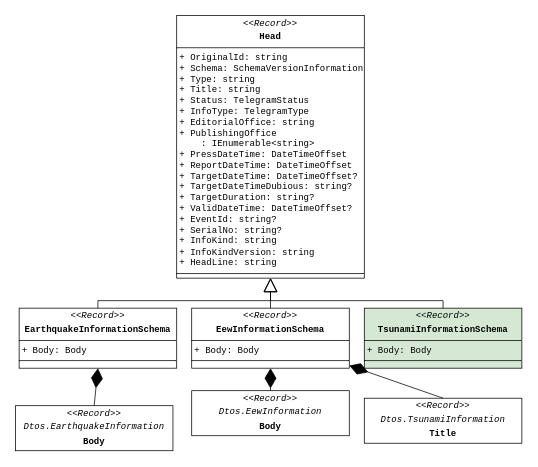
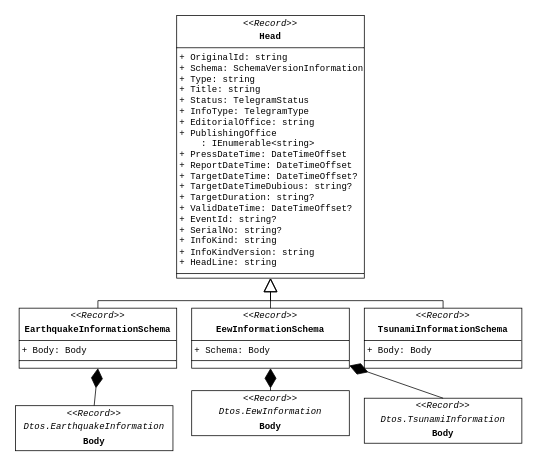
  <mxCell id="0" />
  <mxCell id="1" parent="0" />
  <mxCell id="2" value="&lt;p style=&quot;margin:0px;margin-top:4px;text-align:center;&quot;&gt;&lt;i&gt;&amp;lt;&amp;lt;Record&amp;gt;&amp;gt;&lt;/i&gt;&lt;/p&gt;&lt;p style=&quot;margin:0px;margin-top:4px;text-align:center;&quot;&gt;&lt;b&gt;Head&lt;/b&gt;&lt;/p&gt;&lt;hr size=&quot;1&quot; style=&quot;border-style:solid;&quot;&gt;&lt;p style=&quot;margin: 0px 0px 0px 4px;&quot;&gt;+ OriginalId: string&lt;br&gt;&lt;/p&gt;&lt;p style=&quot;margin: 0px 0px 0px 4px;&quot;&gt;+ Schema: SchemaVersionInformation&lt;/p&gt;&lt;p style=&quot;margin: 0px 0px 0px 4px;&quot;&gt;+ Type: string&lt;/p&gt;&lt;p style=&quot;margin: 0px 0px 0px 4px;&quot;&gt;+ Title: string&lt;/p&gt;&lt;p style=&quot;margin: 0px 0px 0px 4px;&quot;&gt;+ Status: TelegramStatus&lt;/p&gt;&lt;p style=&quot;margin: 0px 0px 0px 4px;&quot;&gt;+ InfoType: TelegramType&lt;/p&gt;&lt;p style=&quot;margin: 0px 0px 0px 4px;&quot;&gt;+ EditorialOffice: string&lt;/p&gt;&lt;p style=&quot;margin: 0px 0px 0px 4px;&quot;&gt;+ PublishingOffice&lt;/p&gt;&lt;p style=&quot;margin: 0px 0px 0px 4px;&quot;&gt;&amp;nbsp; &amp;nbsp; : IEnumerable&amp;lt;string&amp;gt;&lt;/p&gt;&lt;p style=&quot;margin: 0px 0px 0px 4px;&quot;&gt;+ PressDateTime: DateTimeOffset&lt;/p&gt;&lt;p style=&quot;margin: 0px 0px 0px 4px;&quot;&gt;+ ReportDateTime: DateTimeOffset&lt;/p&gt;&lt;p style=&quot;margin: 0px 0px 0px 4px;&quot;&gt;+ TargetDateTime: DateTimeOffset?&lt;/p&gt;&lt;p style=&quot;margin: 0px 0px 0px 4px;&quot;&gt;+ TargetDateTimeDubious: string?&lt;/p&gt;&lt;p style=&quot;margin: 0px 0px 0px 4px;&quot;&gt;+ TargetDuration: string?&lt;/p&gt;&lt;p style=&quot;margin: 0px 0px 0px 4px;&quot;&gt;+ ValidDateTime: DateTimeOffset?&lt;/p&gt;&lt;p style=&quot;margin: 0px 0px 0px 4px;&quot;&gt;+ EventId: string?&lt;/p&gt;&lt;p style=&quot;margin: 0px 0px 0px 4px;&quot;&gt;+ SerialNo: string?&lt;/p&gt;&lt;p style=&quot;margin: 0px 0px 0px 4px;&quot;&gt;+ InfoKind: string&lt;/p&gt;&lt;p style=&quot;margin: 0px 0px 0px 4px;&quot;&gt;+ InfoKindVersion: string&lt;/p&gt;&lt;p style=&quot;margin: 0px 0px 0px 4px;&quot;&gt;+ HeadLine: string&lt;/p&gt;&lt;hr size=&quot;1&quot; style=&quot;border-style:solid;&quot;&gt;&lt;p style=&quot;margin:0px;margin-left:4px;&quot;&gt;&lt;br&gt;&lt;/p&gt;&lt;p style=&quot;margin:0px;margin-left:4px;&quot;&gt;&lt;br&gt;&lt;/p&gt;" style="verticalAlign=top;align=left;overflow=fill;html=1;whiteSpace=wrap;fontFamily=Courier New;" parent="1" vertex="1"><mxGeometry x="235" y="20" width="250" height="350" as="geometry" /></mxCell>
  <mxCell id="3" value="&lt;p style=&quot;margin:0px;margin-top:4px;text-align:center;&quot;&gt;&lt;i&gt;&amp;lt;&amp;lt;Record&amp;gt;&amp;gt;&lt;/i&gt;&lt;/p&gt;&lt;p style=&quot;margin:0px;margin-top:4px;text-align:center;&quot;&gt;&lt;b&gt;EarthquakeInformationSchema&lt;/b&gt;&lt;/p&gt;&lt;hr size=&quot;1&quot; style=&quot;border-style:solid;&quot;&gt;&lt;p style=&quot;margin: 0px 0px 0px 4px;&quot;&gt;+ Body: Body&lt;br&gt;&lt;/p&gt;&lt;hr size=&quot;1&quot; style=&quot;border-style:solid;&quot;&gt;&lt;p style=&quot;margin:0px;margin-left:4px;&quot;&gt;&lt;br&gt;&lt;/p&gt;&lt;p style=&quot;margin:0px;margin-left:4px;&quot;&gt;&lt;br&gt;&lt;/p&gt;" style="verticalAlign=top;align=left;overflow=fill;html=1;whiteSpace=wrap;fontFamily=Courier New;" parent="1" vertex="1"><mxGeometry x="25" y="410" width="210" height="80" as="geometry" /></mxCell>
  <mxCell id="4" value="&lt;p style=&quot;margin:0px;margin-top:4px;text-align:center;&quot;&gt;&lt;i&gt;&amp;lt;&amp;lt;Record&amp;gt;&amp;gt;&lt;/i&gt;&lt;/p&gt;&lt;p style=&quot;margin:0px;margin-top:4px;text-align:center;&quot;&gt;&lt;i&gt;Dtos.EarthquakeInformation&lt;/i&gt;&lt;/p&gt;&lt;p style=&quot;margin:0px;margin-top:4px;text-align:center;&quot;&gt;&lt;b&gt;Body&lt;/b&gt;&lt;/p&gt;" style="verticalAlign=top;align=left;overflow=fill;html=1;whiteSpace=wrap;fontFamily=Courier New;" parent="1" vertex="1"><mxGeometry x="20" y="540" width="210" height="60" as="geometry" /></mxCell>
- <mxCell id="5" value="&lt;p style=&quot;margin:0px;margin-top:4px;text-align:center;&quot;&gt;&lt;i&gt;&amp;lt;&amp;lt;Record&amp;gt;&amp;gt;&lt;/i&gt;&lt;/p&gt;&lt;p style=&quot;margin:0px;margin-top:4px;text-align:center;&quot;&gt;&lt;b&gt;EewInformationSchema&lt;/b&gt;&lt;/p&gt;&lt;hr size=&quot;1&quot; style=&quot;border-style:solid;&quot;&gt;&lt;p style=&quot;margin: 0px 0px 0px 4px;&quot;&gt;+ Body: Body&lt;br&gt;&lt;/p&gt;&lt;hr size=&quot;1&quot; style=&quot;border-style:solid;&quot;&gt;&lt;p style=&quot;margin:0px;margin-left:4px;&quot;&gt;&lt;br&gt;&lt;/p&gt;&lt;p style=&quot;margin:0px;margin-left:4px;&quot;&gt;&lt;br&gt;&lt;/p&gt;" style="verticalAlign=top;align=left;overflow=fill;html=1;whiteSpace=wrap;fontFamily=Courier New;" parent="1" vertex="1"><mxGeometry x="255" y="410" width="210" height="80" as="geometry" /></mxCell>
+ <mxCell id="5" value="&lt;p style=&quot;margin:0px;margin-top:4px;text-align:center;&quot;&gt;&lt;i&gt;&amp;lt;&amp;lt;Record&amp;gt;&amp;gt;&lt;/i&gt;&lt;/p&gt;&lt;p style=&quot;margin:0px;margin-top:4px;text-align:center;&quot;&gt;&lt;b&gt;EewInformationSchema&lt;/b&gt;&lt;/p&gt;&lt;hr size=&quot;1&quot; style=&quot;border-style:solid;&quot;&gt;&lt;p style=&quot;margin: 0px 0px 0px 4px;&quot;&gt;+ Schema: Body&lt;br&gt;&lt;/p&gt;&lt;hr size=&quot;1&quot; style=&quot;border-style:solid;&quot;&gt;&lt;p style=&quot;margin:0px;margin-left:4px;&quot;&gt;&lt;br&gt;&lt;/p&gt;&lt;p style=&quot;margin:0px;margin-left:4px;&quot;&gt;&lt;br&gt;&lt;/p&gt;" style="verticalAlign=top;align=left;overflow=fill;html=1;whiteSpace=wrap;fontFamily=Courier New;" parent="1" vertex="1"><mxGeometry x="255" y="410" width="210" height="80" as="geometry" /></mxCell>
  <mxCell id="6" value="&lt;p style=&quot;margin:0px;margin-top:4px;text-align:center;&quot;&gt;&lt;i&gt;&amp;lt;&amp;lt;Record&amp;gt;&amp;gt;&lt;/i&gt;&lt;/p&gt;&lt;p style=&quot;margin:0px;margin-top:4px;text-align:center;&quot;&gt;&lt;i&gt;Dtos.EewInformation&lt;/i&gt;&lt;/p&gt;&lt;p style=&quot;margin:0px;margin-top:4px;text-align:center;&quot;&gt;&lt;b&gt;Body&lt;/b&gt;&lt;/p&gt;" style="verticalAlign=top;align=left;overflow=fill;html=1;whiteSpace=wrap;fontFamily=Courier New;" parent="1" vertex="1"><mxGeometry x="255" y="520" width="210" height="60" as="geometry" /></mxCell>
- <mxCell id="7" value="&lt;p style=&quot;margin:0px;margin-top:4px;text-align:center;&quot;&gt;&lt;i&gt;&amp;lt;&amp;lt;Record&amp;gt;&amp;gt;&lt;/i&gt;&lt;/p&gt;&lt;p style=&quot;margin:0px;margin-top:4px;text-align:center;&quot;&gt;&lt;b&gt;TsunamiInformationSchema&lt;/b&gt;&lt;/p&gt;&lt;hr size=&quot;1&quot; style=&quot;border-style:solid;&quot;&gt;&lt;p style=&quot;margin: 0px 0px 0px 4px;&quot;&gt;+ Body: Body&lt;br&gt;&lt;/p&gt;&lt;hr size=&quot;1&quot; style=&quot;border-style:solid;&quot;&gt;&lt;p style=&quot;margin:0px;margin-left:4px;&quot;&gt;&lt;br&gt;&lt;/p&gt;&lt;p style=&quot;margin:0px;margin-left:4px;&quot;&gt;&lt;br&gt;&lt;/p&gt;" style="verticalAlign=top;align=left;overflow=fill;html=1;whiteSpace=wrap;fontFamily=Courier New;fillColor=#d5e8d4;" parent="1" vertex="1"><mxGeometry x="485" y="410" width="210" height="80" as="geometry" /></mxCell>
- <mxCell id="8" value="&lt;p style=&quot;margin:0px;margin-top:4px;text-align:center;&quot;&gt;&lt;i&gt;&amp;lt;&amp;lt;Record&amp;gt;&amp;gt;&lt;/i&gt;&lt;/p&gt;&lt;p style=&quot;margin:0px;margin-top:4px;text-align:center;&quot;&gt;&lt;i&gt;Dtos.TsunamiInformation&lt;/i&gt;&lt;/p&gt;&lt;p style=&quot;margin:0px;margin-top:4px;text-align:center;&quot;&gt;&lt;b&gt;Title&lt;/b&gt;&lt;/p&gt;" style="verticalAlign=top;align=left;overflow=fill;html=1;whiteSpace=wrap;fontFamily=Courier New;" parent="1" vertex="1"><mxGeometry x="485" y="530" width="210" height="60" as="geometry" /></mxCell>
+ <mxCell id="7" value="&lt;p style=&quot;margin:0px;margin-top:4px;text-align:center;&quot;&gt;&lt;i&gt;&amp;lt;&amp;lt;Record&amp;gt;&amp;gt;&lt;/i&gt;&lt;/p&gt;&lt;p style=&quot;margin:0px;margin-top:4px;text-align:center;&quot;&gt;&lt;b&gt;TsunamiInformationSchema&lt;/b&gt;&lt;/p&gt;&lt;hr size=&quot;1&quot; style=&quot;border-style:solid;&quot;&gt;&lt;p style=&quot;margin: 0px 0px 0px 4px;&quot;&gt;+ Body: Body&lt;br&gt;&lt;/p&gt;&lt;hr size=&quot;1&quot; style=&quot;border-style:solid;&quot;&gt;&lt;p style=&quot;margin:0px;margin-left:4px;&quot;&gt;&lt;br&gt;&lt;/p&gt;&lt;p style=&quot;margin:0px;margin-left:4px;&quot;&gt;&lt;br&gt;&lt;/p&gt;" style="verticalAlign=top;align=left;overflow=fill;html=1;whiteSpace=wrap;fontFamily=Courier New;" parent="1" vertex="1"><mxGeometry x="485" y="410" width="210" height="80" as="geometry" /></mxCell>
+ <mxCell id="8" value="&lt;p style=&quot;margin:0px;margin-top:4px;text-align:center;&quot;&gt;&lt;i&gt;&amp;lt;&amp;lt;Record&amp;gt;&amp;gt;&lt;/i&gt;&lt;/p&gt;&lt;p style=&quot;margin:0px;margin-top:4px;text-align:center;&quot;&gt;&lt;i&gt;Dtos.TsunamiInformation&lt;/i&gt;&lt;/p&gt;&lt;p style=&quot;margin:0px;margin-top:4px;text-align:center;&quot;&gt;&lt;b&gt;Body&lt;/b&gt;&lt;/p&gt;" style="verticalAlign=top;align=left;overflow=fill;html=1;whiteSpace=wrap;fontFamily=Courier New;" parent="1" vertex="1"><mxGeometry x="485" y="530" width="210" height="60" as="geometry" /></mxCell>
  <mxCell id="9" value="" style="endArrow=block;endSize=16;endFill=0;html=1;rounded=0;edgeStyle=elbowEdgeStyle;elbow=vertical;entryX=0.5;entryY=1;entryDx=0;entryDy=0;exitX=0.5;exitY=0;exitDx=0;exitDy=0;" parent="1" source="3" target="2" edge="1"><mxGeometry width="160" relative="1" as="geometry"><mxPoint x="485" y="360" as="sourcePoint" /><mxPoint x="645" y="360" as="targetPoint" /><Array as="points"><mxPoint x="225" y="400" /></Array></mxGeometry></mxCell>
  <mxCell id="10" value="" style="endArrow=block;endSize=16;endFill=0;html=1;rounded=0;edgeStyle=elbowEdgeStyle;elbow=vertical;entryX=0.5;entryY=1;entryDx=0;entryDy=0;exitX=0.5;exitY=0;exitDx=0;exitDy=0;" parent="1" source="7" target="2" edge="1"><mxGeometry width="160" relative="1" as="geometry"><mxPoint x="80" y="420" as="sourcePoint" /><mxPoint x="370" y="380" as="targetPoint" /><Array as="points"><mxPoint x="475" y="400" /></Array></mxGeometry></mxCell>
  <mxCell id="11" value="" style="endArrow=block;endSize=16;endFill=0;html=1;rounded=0;edgeStyle=elbowEdgeStyle;elbow=vertical;entryX=0.5;entryY=1;entryDx=0;entryDy=0;exitX=0.5;exitY=0;exitDx=0;exitDy=0;" parent="1" source="5" target="2" edge="1"><mxGeometry width="160" relative="1" as="geometry"><mxPoint x="600" y="430" as="sourcePoint" /><mxPoint x="370" y="380" as="targetPoint" /><Array as="points"><mxPoint x="365" y="390" /></Array></mxGeometry></mxCell>
  <mxCell id="12" value="" style="endArrow=diamondThin;endFill=1;endSize=24;html=1;rounded=0;exitX=0.5;exitY=0;exitDx=0;exitDy=0;" parent="1" source="6" edge="1"><mxGeometry width="160" relative="1" as="geometry"><mxPoint x="285" y="320" as="sourcePoint" /><mxPoint x="360" y="490" as="targetPoint" /></mxGeometry></mxCell>
  <mxCell id="13" value="" style="endArrow=diamondThin;endFill=1;endSize=24;html=1;rounded=0;exitX=0.5;exitY=0;exitDx=0;exitDy=0;" parent="1" source="8" target="5" edge="1"><mxGeometry width="160" relative="1" as="geometry"><mxPoint x="370" y="550" as="sourcePoint" /><mxPoint x="370" y="500" as="targetPoint" /></mxGeometry></mxCell>
  <mxCell id="14" value="" style="endArrow=diamondThin;endFill=1;endSize=24;html=1;rounded=0;exitX=0.5;exitY=0;exitDx=0;exitDy=0;entryX=0.5;entryY=1;entryDx=0;entryDy=0;" parent="1" source="4" target="3" edge="1"><mxGeometry width="160" relative="1" as="geometry"><mxPoint x="600" y="550" as="sourcePoint" /><mxPoint x="600" y="500" as="targetPoint" /></mxGeometry></mxCell>
